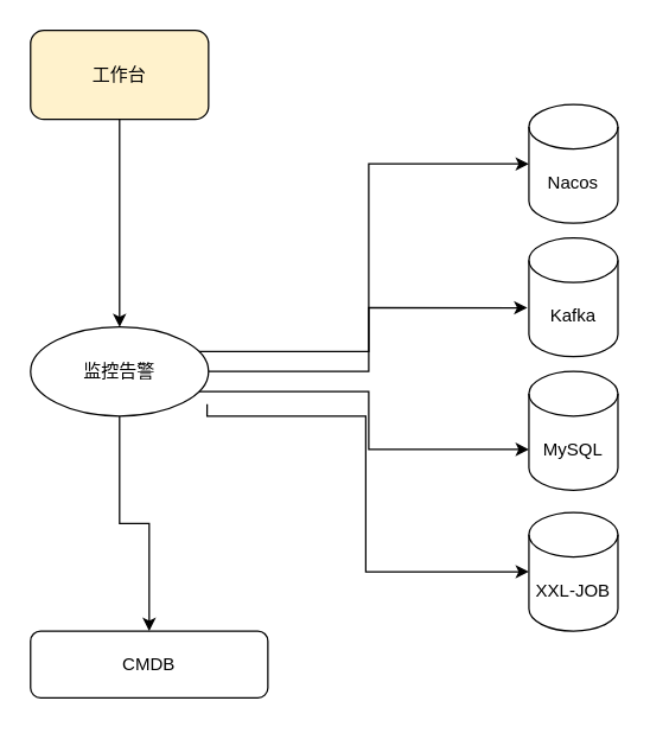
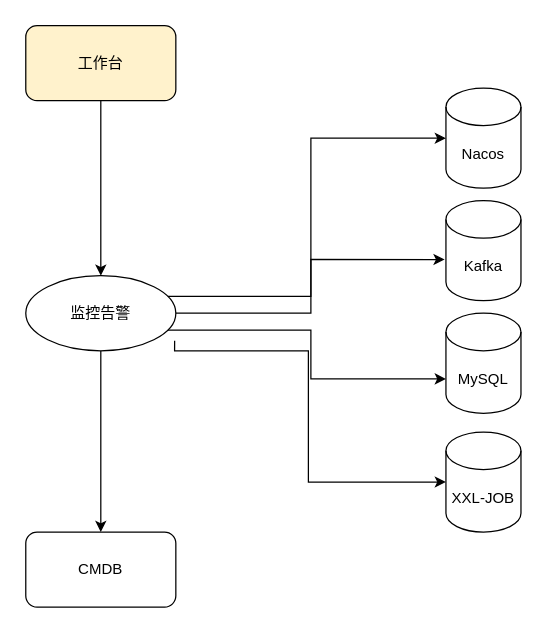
  <mxCell id="0" />
  <mxCell id="1" parent="0" />
  <mxCell id="2" style="edgeStyle=orthogonalEdgeStyle;rounded=0;orthogonalLoop=1;jettySize=auto;html=1;exitX=0.5;exitY=1;exitDx=0;exitDy=0;entryX=0.5;entryY=0;entryDx=0;entryDy=0;" edge="1" parent="1" source="4" target="5"><mxGeometry relative="1" as="geometry" /></mxCell>
  <mxCell id="3" style="edgeStyle=orthogonalEdgeStyle;rounded=0;orthogonalLoop=1;jettySize=auto;html=1;exitX=0.992;exitY=0.867;exitDx=0;exitDy=0;entryX=0;entryY=0.5;entryDx=0;entryDy=0;entryPerimeter=0;exitPerimeter=0;" edge="1" parent="1" source="4" target="11"><mxGeometry relative="1" as="geometry"><Array as="points"><mxPoint x="139" y="280" /><mxPoint x="246" y="280" /><mxPoint x="246" y="385" /></Array></mxGeometry></mxCell>
  <mxCell id="4" value="监控告警" style="ellipse;whiteSpace=wrap;html=1;" vertex="1" parent="1"><mxGeometry x="20" y="220" width="120" height="60" as="geometry" /></mxCell>
- <mxCell id="5" value="CMDB" style="rounded=1;whiteSpace=wrap;html=1;" vertex="1" parent="1"><mxGeometry x="20" y="425" width="160" height="45" as="geometry" /></mxCell>
+ <mxCell id="5" value="CMDB" style="rounded=1;whiteSpace=wrap;html=1;" vertex="1" parent="1"><mxGeometry x="20" y="425" width="120" height="60" as="geometry" /></mxCell>
  <mxCell id="6" style="edgeStyle=orthogonalEdgeStyle;rounded=0;orthogonalLoop=1;jettySize=auto;html=1;exitX=0.5;exitY=1;exitDx=0;exitDy=0;" edge="1" parent="1" source="7" target="4"><mxGeometry relative="1" as="geometry" /></mxCell>
  <mxCell id="7" value="工作台" style="rounded=1;whiteSpace=wrap;html=1;fillColor=#fff2cc;" vertex="1" parent="1"><mxGeometry x="20" y="20" width="120" height="60" as="geometry" /></mxCell>
  <mxCell id="8" value="Kafka" style="shape=cylinder3;whiteSpace=wrap;html=1;boundedLbl=1;backgroundOutline=1;size=15;" vertex="1" parent="1"><mxGeometry x="356" y="160" width="60" height="80" as="geometry" /></mxCell>
  <mxCell id="9" value="MySQL" style="shape=cylinder3;whiteSpace=wrap;html=1;boundedLbl=1;backgroundOutline=1;size=15;" vertex="1" parent="1"><mxGeometry x="356" y="250" width="60" height="80" as="geometry" /></mxCell>
  <mxCell id="10" value="Nacos" style="shape=cylinder3;whiteSpace=wrap;html=1;boundedLbl=1;backgroundOutline=1;size=15;" vertex="1" parent="1"><mxGeometry x="356" y="70" width="60" height="80" as="geometry" /></mxCell>
  <mxCell id="11" value="XXL-JOB" style="shape=cylinder3;whiteSpace=wrap;html=1;boundedLbl=1;backgroundOutline=1;size=15;" vertex="1" parent="1"><mxGeometry x="356" y="345" width="60" height="80" as="geometry" /></mxCell>
  <mxCell id="12" style="edgeStyle=orthogonalEdgeStyle;rounded=0;orthogonalLoop=1;jettySize=auto;html=1;exitX=1;exitY=0.5;exitDx=0;exitDy=0;entryX=0;entryY=0.5;entryDx=0;entryDy=0;entryPerimeter=0;" edge="1" parent="1" source="4" target="10"><mxGeometry relative="1" as="geometry" /></mxCell>
  <mxCell id="13" style="edgeStyle=orthogonalEdgeStyle;rounded=0;orthogonalLoop=1;jettySize=auto;html=1;exitX=1;exitY=0.25;exitDx=0;exitDy=0;entryX=-0.017;entryY=0.588;entryDx=0;entryDy=0;entryPerimeter=0;" edge="1" parent="1" source="4" target="8"><mxGeometry relative="1" as="geometry" /></mxCell>
  <mxCell id="14" style="edgeStyle=orthogonalEdgeStyle;rounded=0;orthogonalLoop=1;jettySize=auto;html=1;exitX=1;exitY=0.75;exitDx=0;exitDy=0;entryX=0;entryY=0;entryDx=0;entryDy=52.5;entryPerimeter=0;" edge="1" parent="1" source="4" target="9"><mxGeometry relative="1" as="geometry" /></mxCell>
